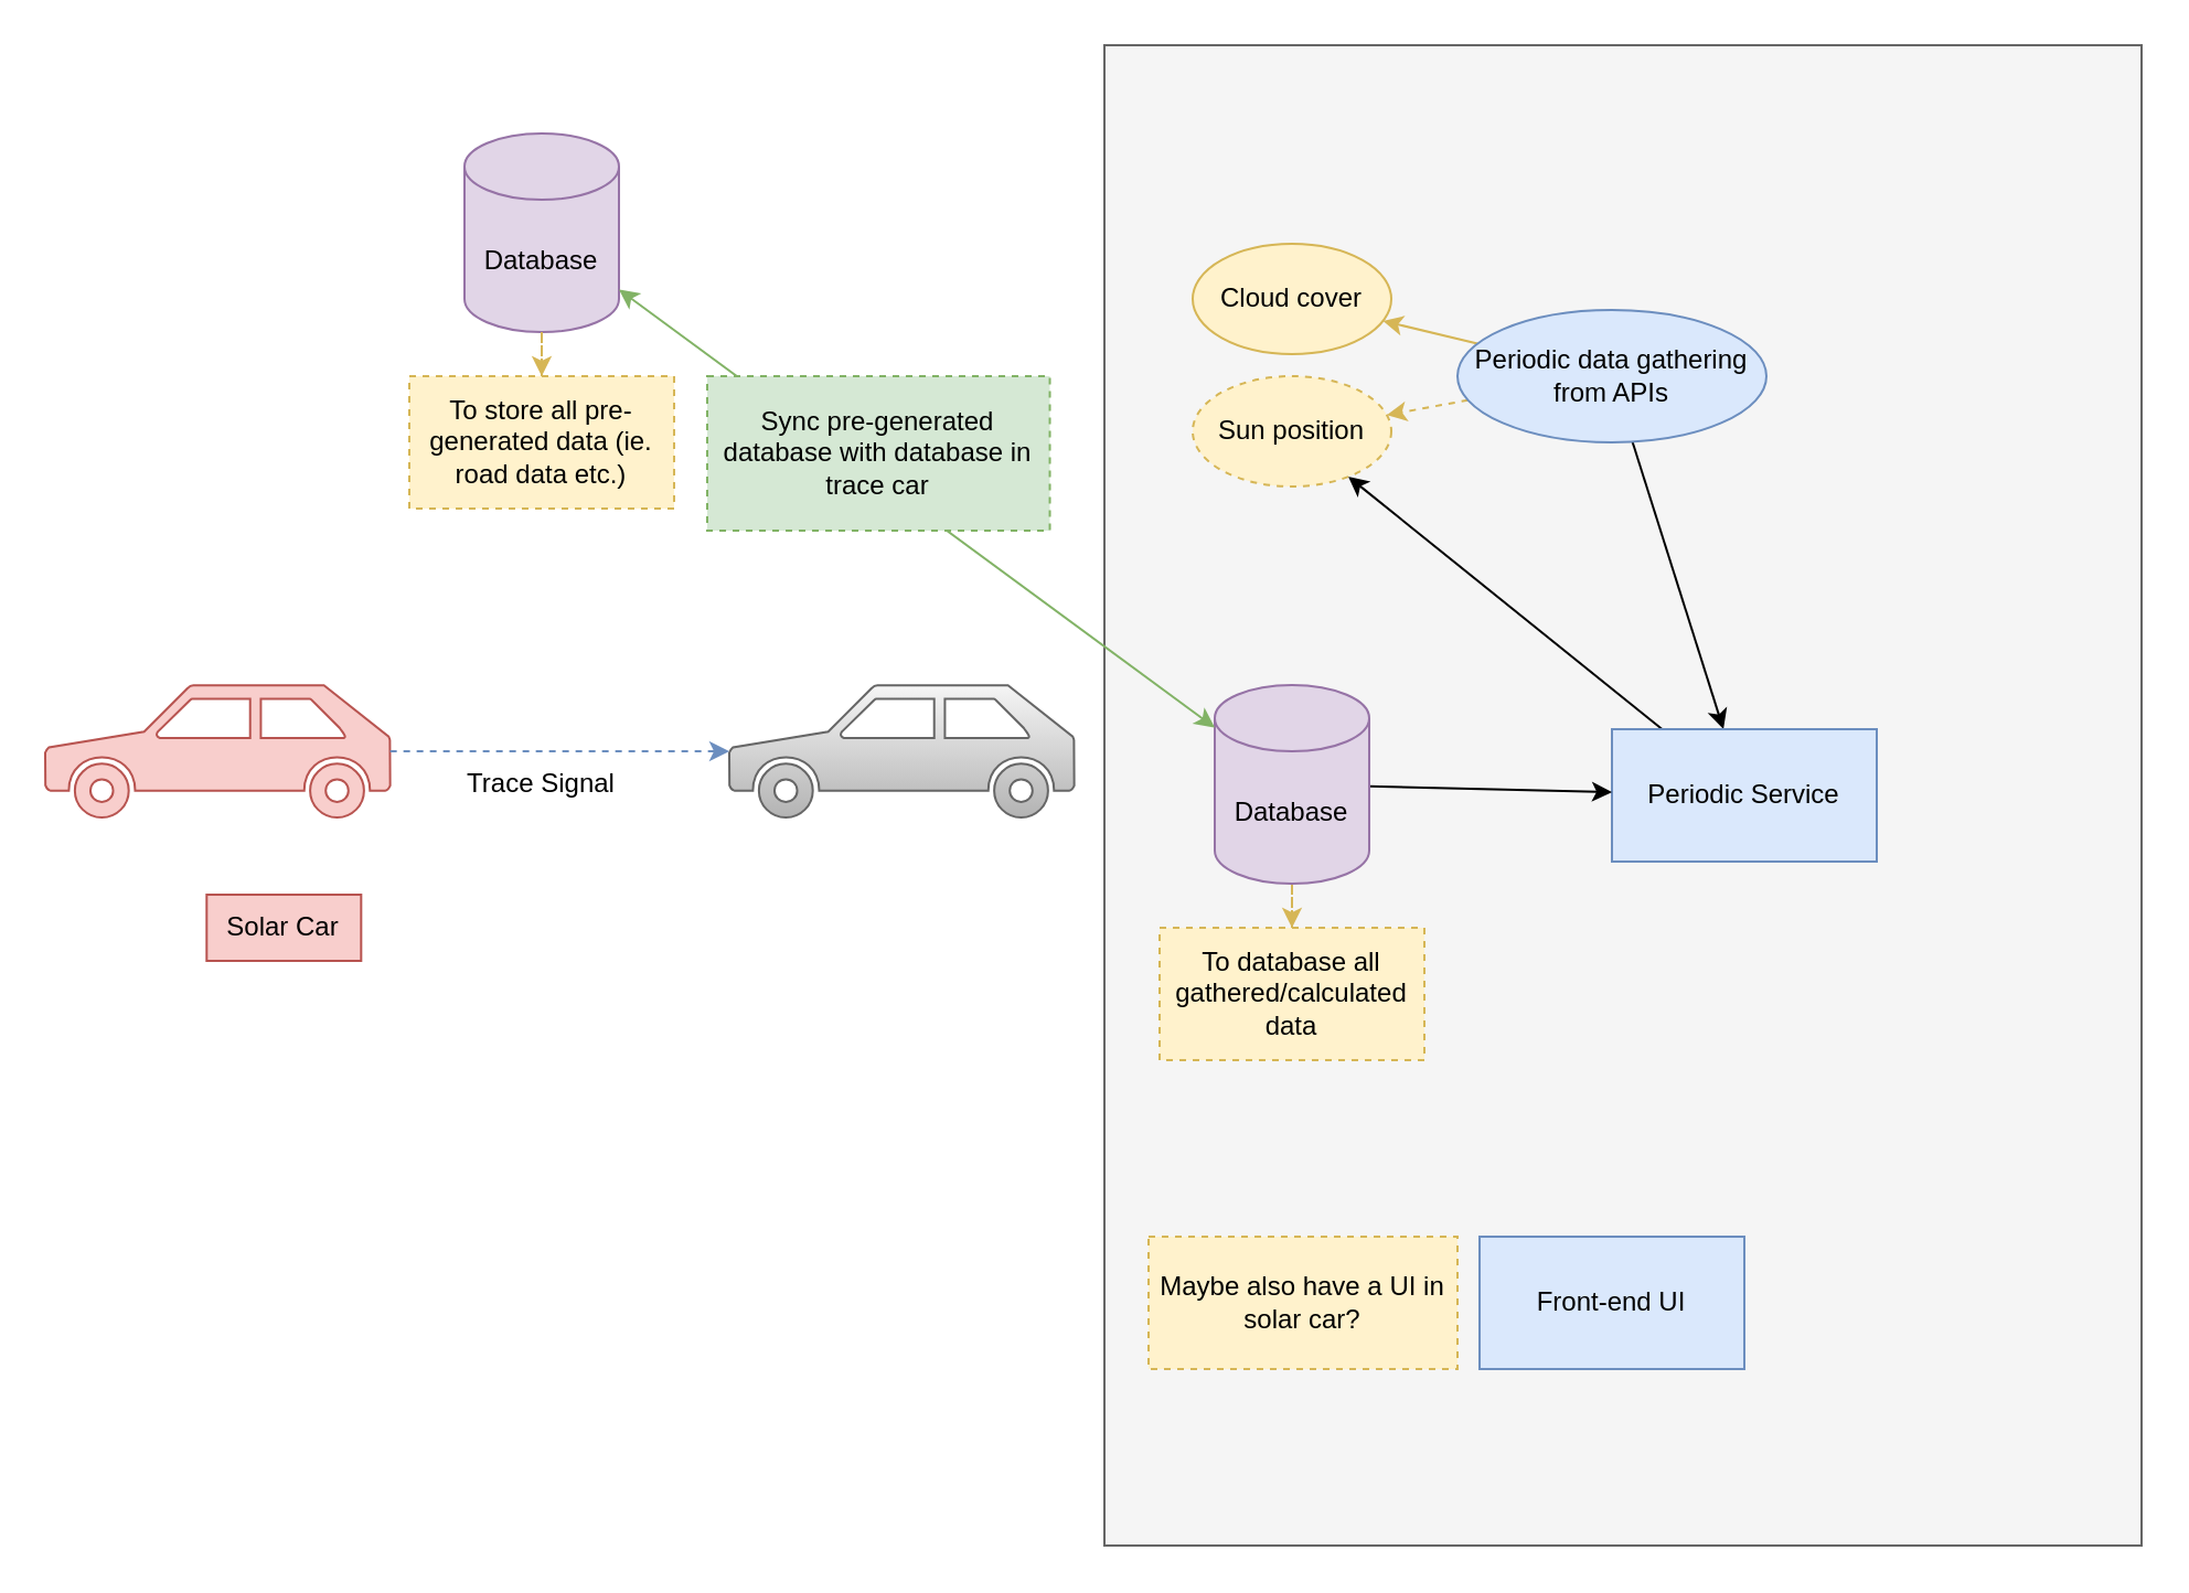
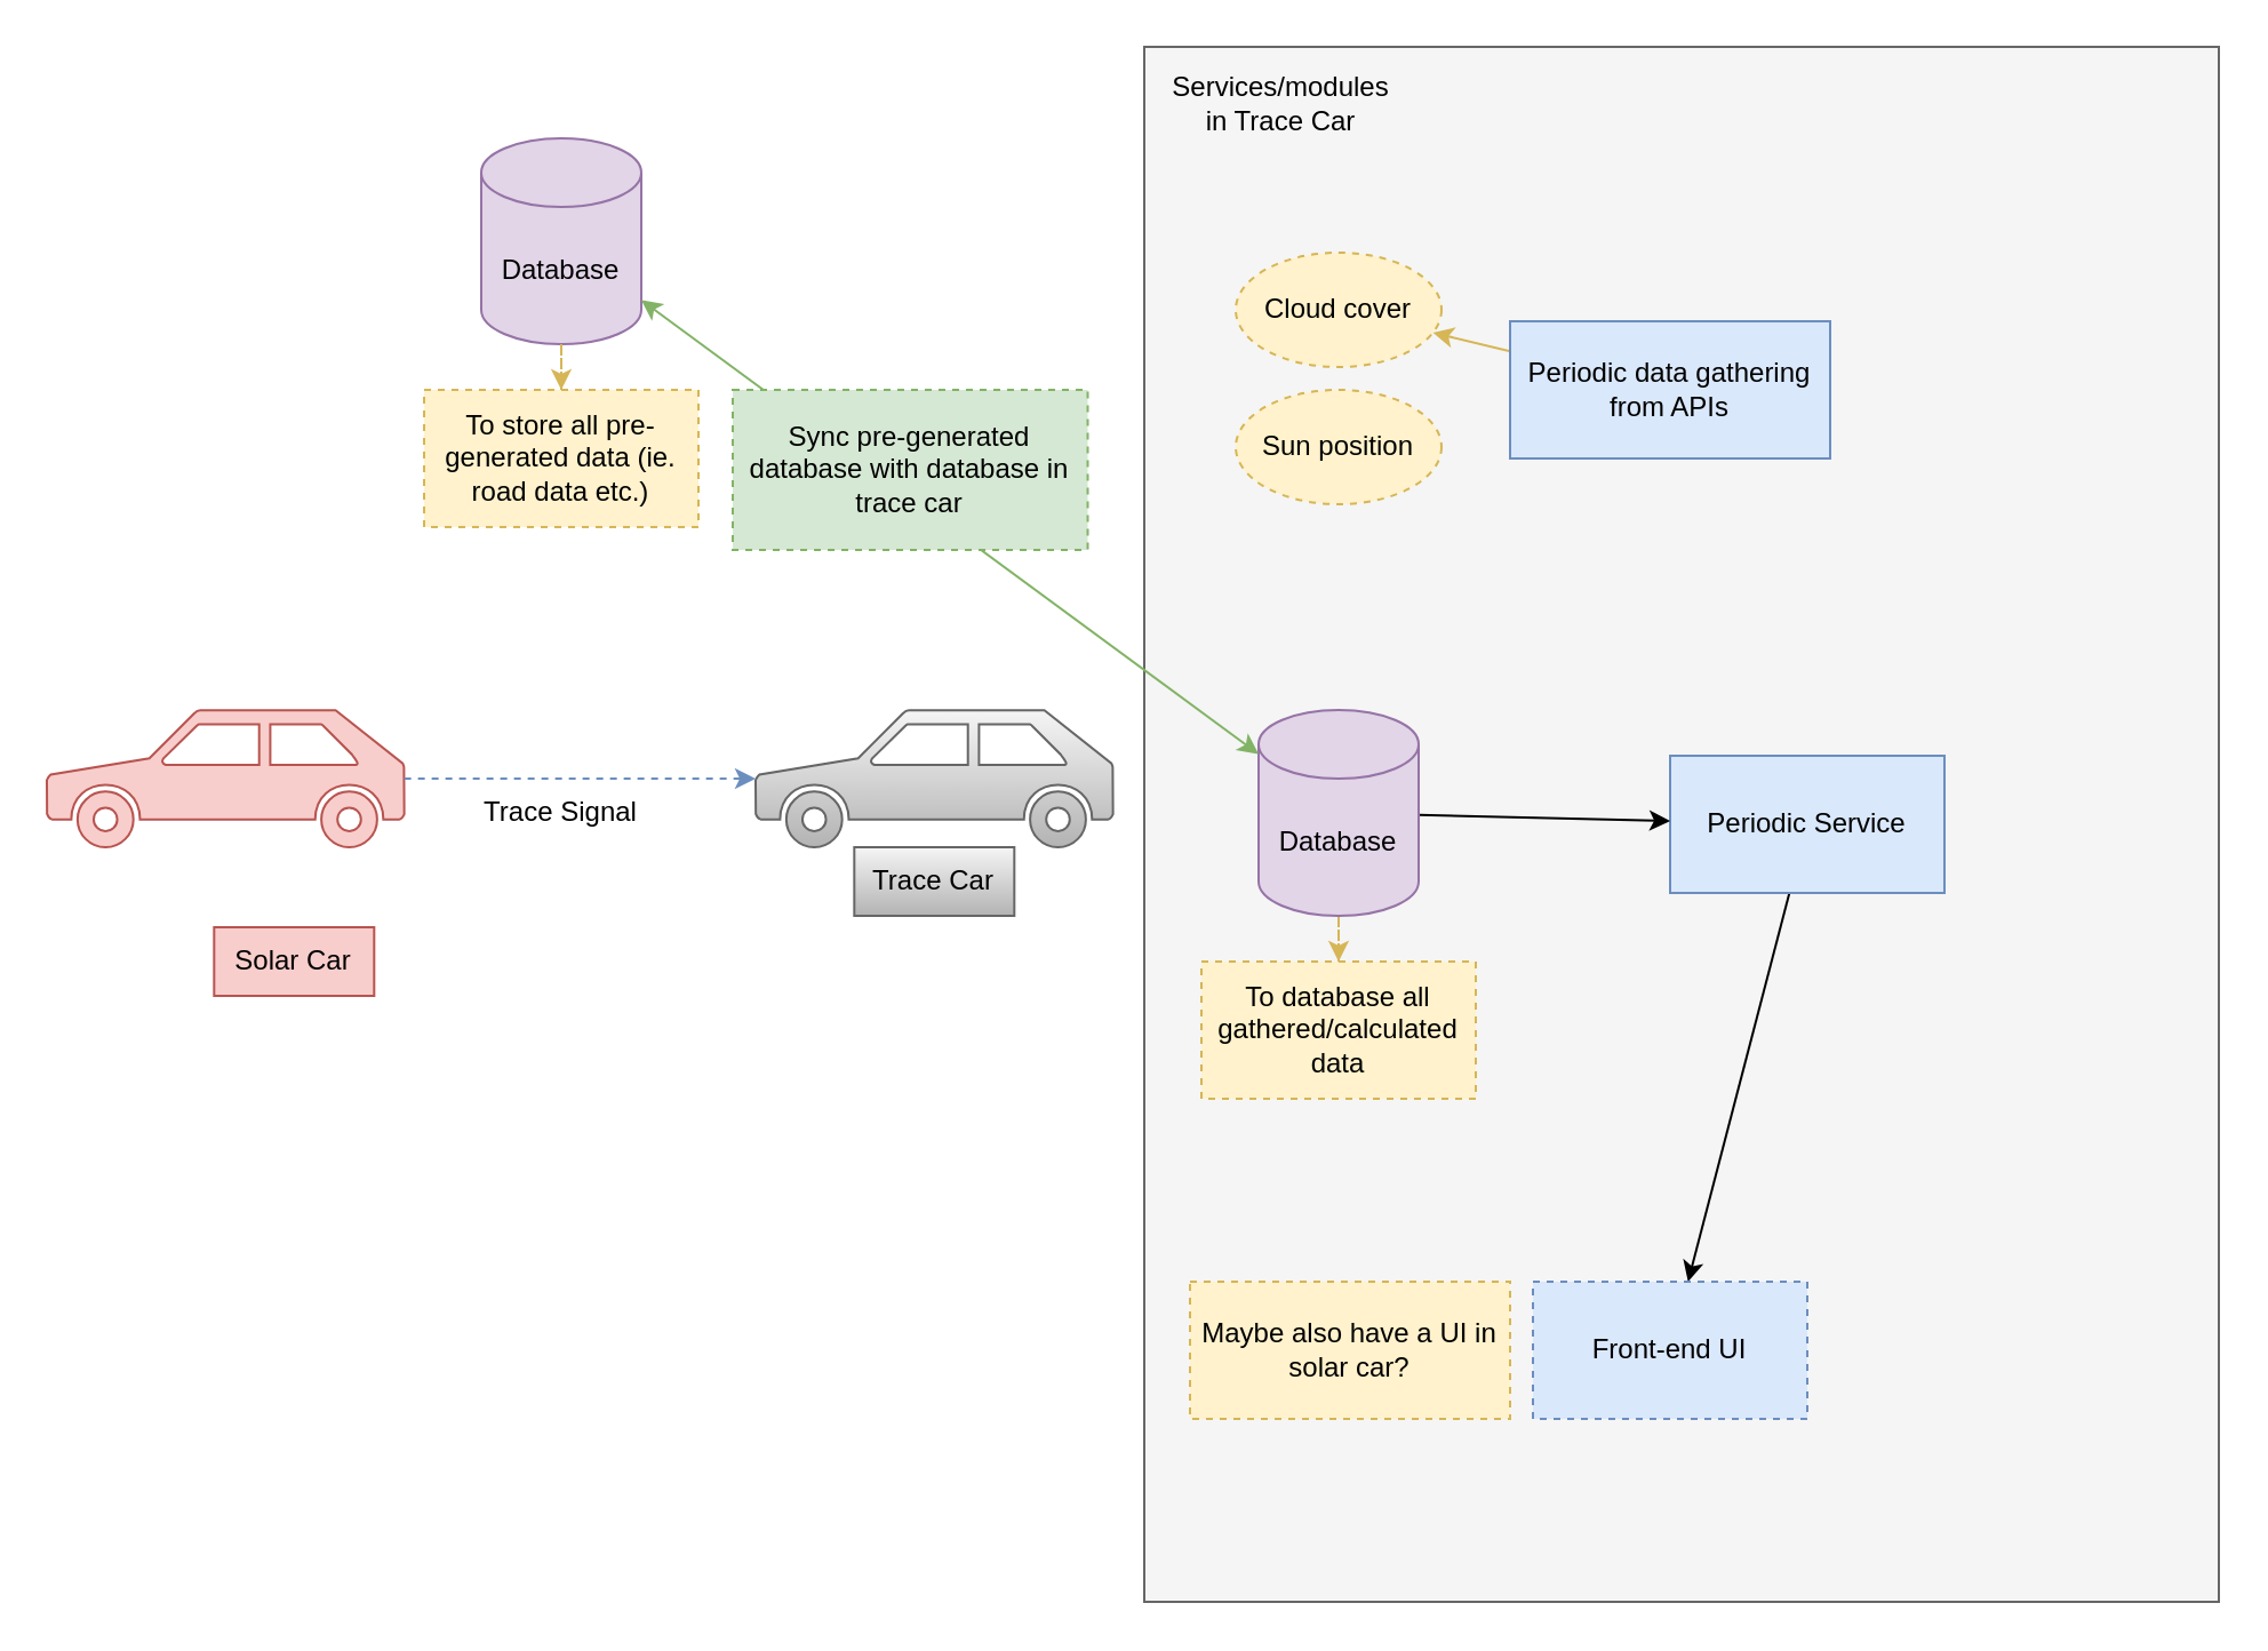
  <mxCell id="0" />
  <mxCell id="1" parent="0" />
  <mxCell id="2" value="" style="rounded=0;whiteSpace=wrap;html=1;fillColor=#f5f5f5;fontColor=#333333;strokeColor=#666666;" vertex="1" parent="1"><mxGeometry x="500" y="20" width="470" height="680" as="geometry" /></mxCell>
  <mxCell id="3" value="" style="shape=mxgraph.signs.transportation.car_3;html=1;pointerEvents=1;fillColor=#f8cecc;strokeColor=#b85450;verticalLabelPosition=bottom;verticalAlign=top;align=center;" vertex="1" parent="1"><mxGeometry x="20" y="310" width="156.32" height="60" as="geometry" /></mxCell>
  <mxCell id="4" value="" style="shape=mxgraph.signs.transportation.car_3;html=1;pointerEvents=1;fillColor=#f5f5f5;strokeColor=#666666;verticalLabelPosition=bottom;verticalAlign=top;align=center;gradientColor=#b3b3b3;" vertex="1" parent="1"><mxGeometry x="330" y="310" width="156.32" height="60" as="geometry" /></mxCell>
  <mxCell id="5" value="" style="endArrow=classic;html=1;rounded=0;exitX=1;exitY=0.5;exitDx=0;exitDy=0;exitPerimeter=0;entryX=0;entryY=0.5;entryDx=0;entryDy=0;entryPerimeter=0;dashed=1;fillColor=#dae8fc;strokeColor=#6c8ebf;" edge="1" parent="1" source="3" target="4"><mxGeometry width="50" height="50" relative="1" as="geometry"><mxPoint x="260" y="370" as="sourcePoint" /><mxPoint x="500" y="330" as="targetPoint" /></mxGeometry></mxCell>
  <mxCell id="6" value="Solar Car" style="text;html=1;strokeColor=#b85450;fillColor=#f8cecc;align=center;verticalAlign=middle;whiteSpace=wrap;rounded=0;" vertex="1" parent="1"><mxGeometry x="93.16" y="405" width="70" height="30" as="geometry" /></mxCell>
+ <mxCell id="7" value="Trace Car" style="text;html=1;strokeColor=#666666;fillColor=#f5f5f5;align=center;verticalAlign=middle;whiteSpace=wrap;rounded=0;gradientColor=#b3b3b3;" vertex="1" parent="1"><mxGeometry x="373.16" y="370" width="70" height="30" as="geometry" /></mxCell>
  <mxCell id="8" value="Trace Signal" style="text;html=1;strokeColor=none;fillColor=none;align=center;verticalAlign=middle;whiteSpace=wrap;rounded=0;" vertex="1" parent="1"><mxGeometry x="200" y="340" width="90" height="30" as="geometry" /></mxCell>
- <mxCell id="10" style="rounded=0;orthogonalLoop=1;jettySize=auto;html=1;fillColor=#fff2cc;strokeColor=#d6b656;dashed=1;" edge="1" parent="1" source="13" target="15"><mxGeometry relative="1" as="geometry" /></mxCell>
+ <mxCell id="9" value="Services/modules in Trace Car" style="text;html=1;strokeColor=none;fillColor=none;align=center;verticalAlign=middle;whiteSpace=wrap;rounded=0;" vertex="1" parent="1"><mxGeometry x="510" y="30" width="100" height="30" as="geometry" /></mxCell>
  <mxCell id="11" style="rounded=0;orthogonalLoop=1;jettySize=auto;html=1;fillColor=#fff2cc;strokeColor=#d6b656;dashed=0;" edge="1" parent="1" source="13" target="14"><mxGeometry relative="1" as="geometry" /></mxCell>
- <mxCell id="12" style="rounded=0;orthogonalLoop=1;jettySize=auto;html=1;" edge="1" parent="1" source="13" target="17"><mxGeometry relative="1" as="geometry" /></mxCell>
- <mxCell id="13" value="Periodic data gathering from APIs" style="ellipse;whiteSpace=wrap;html=1;fillColor=#dae8fc;strokeColor=#6c8ebf;" vertex="1" parent="1"><mxGeometry x="660" y="140" width="140" height="60" as="geometry" /></mxCell>
- <mxCell id="14" value="Cloud cover" style="ellipse;whiteSpace=wrap;html=1;fillColor=#fff2cc;strokeColor=#d6b656;dashed=0;" vertex="1" parent="1"><mxGeometry x="540" y="110" width="90" height="50" as="geometry" /></mxCell>
+ <mxCell id="13" value="Periodic data gathering from APIs" style="rounded=0;whiteSpace=wrap;html=1;fillColor=#dae8fc;strokeColor=#6c8ebf;" vertex="1" parent="1"><mxGeometry x="660" y="140" width="140" height="60" as="geometry" /></mxCell>
+ <mxCell id="14" value="Cloud cover" style="ellipse;whiteSpace=wrap;html=1;fillColor=#fff2cc;strokeColor=#d6b656;dashed=1;" vertex="1" parent="1"><mxGeometry x="540" y="110" width="90" height="50" as="geometry" /></mxCell>
  <mxCell id="15" value="Sun position" style="ellipse;whiteSpace=wrap;html=1;fillColor=#fff2cc;strokeColor=#d6b656;dashed=1;" vertex="1" parent="1"><mxGeometry x="540" y="170" width="90" height="50" as="geometry" /></mxCell>
- <mxCell id="16" style="rounded=0;orthogonalLoop=1;jettySize=auto;html=1;" edge="1" parent="1" source="17" target="15"><mxGeometry relative="1" as="geometry" /></mxCell>
+ <mxCell id="16" style="rounded=0;orthogonalLoop=1;jettySize=auto;html=1;" edge="1" parent="1" source="17" target="27"><mxGeometry relative="1" as="geometry" /></mxCell>
  <mxCell id="17" value="Periodic Service" style="rounded=0;whiteSpace=wrap;html=1;fillColor=#dae8fc;strokeColor=#6c8ebf;" vertex="1" parent="1"><mxGeometry x="730" y="330" width="120" height="60" as="geometry" /></mxCell>
  <mxCell id="18" style="edgeStyle=orthogonalEdgeStyle;rounded=0;orthogonalLoop=1;jettySize=auto;html=1;dashed=1;fillColor=#fff2cc;strokeColor=#d6b656;" edge="1" parent="1" source="20" target="21"><mxGeometry relative="1" as="geometry" /></mxCell>
  <mxCell id="19" style="rounded=0;orthogonalLoop=1;jettySize=auto;html=1;" edge="1" parent="1" source="20" target="17"><mxGeometry relative="1" as="geometry" /></mxCell>
  <mxCell id="20" value="Database" style="shape=cylinder3;whiteSpace=wrap;html=1;boundedLbl=1;backgroundOutline=1;size=15;fillColor=#e1d5e7;strokeColor=#9673a6;" vertex="1" parent="1"><mxGeometry x="550" y="310" width="70" height="90" as="geometry" /></mxCell>
  <mxCell id="21" value="To database all gathered/calculated data" style="rounded=0;whiteSpace=wrap;html=1;fillColor=#fff2cc;strokeColor=#d6b656;dashed=1;" vertex="1" parent="1"><mxGeometry x="525" y="420" width="120" height="60" as="geometry" /></mxCell>
  <mxCell id="22" value="Database" style="shape=cylinder3;whiteSpace=wrap;html=1;boundedLbl=1;backgroundOutline=1;size=15;fillColor=#e1d5e7;strokeColor=#9673a6;" vertex="1" parent="1"><mxGeometry x="210" y="60" width="70" height="90" as="geometry" /></mxCell>
  <mxCell id="23" style="edgeStyle=orthogonalEdgeStyle;rounded=0;orthogonalLoop=1;jettySize=auto;html=1;dashed=1;fillColor=#fff2cc;strokeColor=#d6b656;" edge="1" parent="1" target="24" source="22"><mxGeometry relative="1" as="geometry"><mxPoint x="160" y="180" as="sourcePoint" /></mxGeometry></mxCell>
  <mxCell id="24" value="To store all pre-generated data (ie. road data etc.)" style="rounded=0;whiteSpace=wrap;html=1;fillColor=#fff2cc;strokeColor=#d6b656;dashed=1;" vertex="1" parent="1"><mxGeometry x="185" y="170" width="120" height="60" as="geometry" /></mxCell>
  <mxCell id="25" style="rounded=0;orthogonalLoop=1;jettySize=auto;html=1;startArrow=classic;startFill=1;strokeColor=#82b366;fillColor=#d5e8d4;" edge="1" parent="1" source="22" target="20"><mxGeometry relative="1" as="geometry" /></mxCell>
  <mxCell id="26" value="Sync pre-generated database with database in trace car" style="rounded=0;whiteSpace=wrap;html=1;fillColor=#d5e8d4;strokeColor=#82b366;dashed=1;" vertex="1" parent="1"><mxGeometry x="320" y="170" width="155.26" height="70" as="geometry" /></mxCell>
- <mxCell id="27" value="Front-end UI" style="rounded=0;whiteSpace=wrap;html=1;fillColor=#dae8fc;strokeColor=#6c8ebf;" vertex="1" parent="1"><mxGeometry x="670" y="560" width="120" height="60" as="geometry" /></mxCell>
+ <mxCell id="27" value="Front-end UI" style="rounded=0;whiteSpace=wrap;html=1;fillColor=#dae8fc;strokeColor=#6c8ebf;dashed=1;" vertex="1" parent="1"><mxGeometry x="670" y="560" width="120" height="60" as="geometry" /></mxCell>
  <mxCell id="28" value="Maybe also have a UI in solar car?" style="rounded=0;whiteSpace=wrap;html=1;fillColor=#fff2cc;strokeColor=#d6b656;dashed=1;" vertex="1" parent="1"><mxGeometry x="520" y="560" width="140" height="60" as="geometry" /></mxCell>
